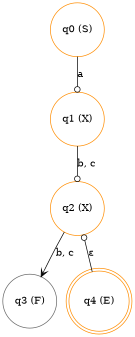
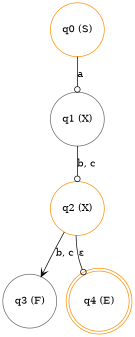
  digraph {
    rankdir=TB
    node [color=darkorange shape=circle]
    edge [arrowhead=odot]
    n1 [label="q0 (S)"]
-   n2 [label="q1 (X)"]
+   n2 [color=gray40 label="q1 (X)"]
    n3 [label="q2 (X)"]
    n4 [color=gray40 label="q3 (F)"]
    n5 [label="q4 (E)" shape=doublecircle]
    n1 -> n2 [label=a]
    n2 -> n3 [label="b, c"]
    n3 -> n4 [arrowhead=vee label="b, c"]
-   n5 -> n3 [label="ε"]
+   n3 -> n5 [label="ε"]
  }
